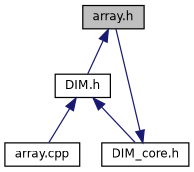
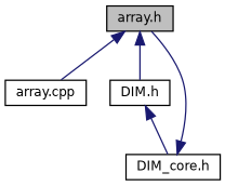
  digraph {
    node [color=black fillcolor=white fontname=Helvetica fontsize=10 shape=record style=filled]
    edge [color=midnightblue dir=back fontname=Helvetica fontsize=10 labelfontname=Helvetica labelfontsize=10 style=solid]
    n1 [fillcolor=grey75 fontcolor=black height=0.2 label="array.h" width=0.4]
    n2 [height=0.2 label="array.cpp" width=0.4]
    n3 [height=0.2 label="DIM.h" width=0.4]
    n4 [height=0.2 label="DIM_core.h" width=0.4]
-   n3 -> n2
+   n1 -> n2
    n1 -> n3
    n3 -> n4
    n4 -> n1
  }
